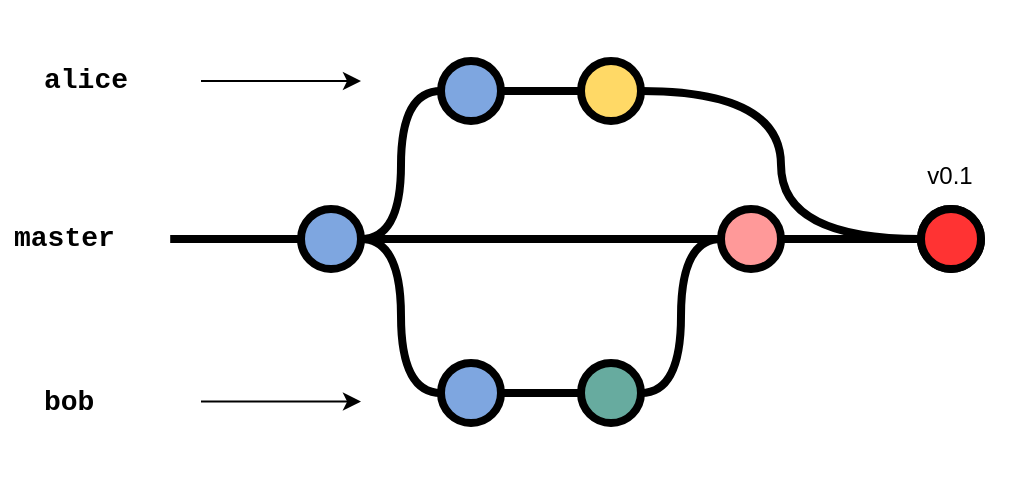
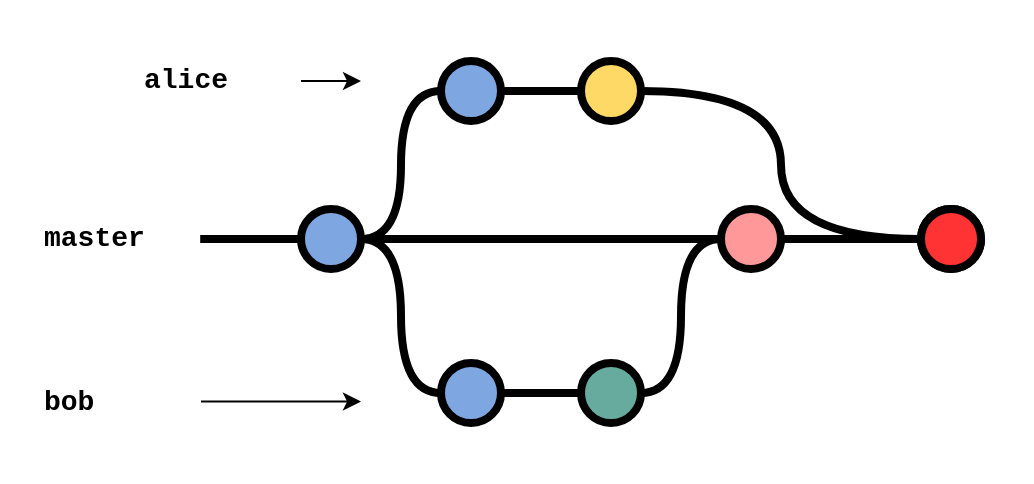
  <mxCell id="0" />
  <mxCell id="1" parent="0" />
  <mxCell id="2" style="edgeStyle=orthogonalEdgeStyle;curved=1;rounded=0;html=1;exitX=1;exitY=0.5;exitPerimeter=0;entryX=0;entryY=0.5;entryPerimeter=0;endArrow=none;endFill=0;jettySize=auto;orthogonalLoop=1;strokeWidth=4;fontSize=15;" parent="1" source="4" target="7" edge="1"><mxGeometry relative="1" as="geometry" /></mxCell>
  <mxCell id="3" style="edgeStyle=orthogonalEdgeStyle;rounded=0;orthogonalLoop=1;jettySize=auto;html=1;entryX=0;entryY=0.5;entryDx=0;entryDy=0;entryPerimeter=0;endArrow=none;endFill=0;strokeWidth=4;" parent="1" source="4" target="19" edge="1"><mxGeometry relative="1" as="geometry" /></mxCell>
  <mxCell id="4" value="&lt;br&gt;" style="verticalLabelPosition=bottom;verticalAlign=top;html=1;strokeWidth=4;shape=mxgraph.flowchart.on-page_reference;plain-blue;gradientColor=none;strokeColor=#000000;fillColor=#7EA6E0;" parent="1" vertex="1"><mxGeometry x="150" y="104" width="30" height="30" as="geometry" /></mxCell>
- <mxCell id="5" value="master" style="text;html=1;strokeColor=none;fillColor=none;align=left;verticalAlign=middle;whiteSpace=wrap;overflow=hidden;fontSize=14;fontStyle=1;fontFamily=Courier New;" parent="1" vertex="1"><mxGeometry x="5" y="98" width="80" height="42" as="geometry" /></mxCell>
+ <mxCell id="5" value="master" style="text;html=1;strokeColor=none;fillColor=none;align=left;verticalAlign=middle;whiteSpace=wrap;overflow=hidden;fontSize=14;fontStyle=1;fontFamily=Courier New;" parent="1" vertex="1"><mxGeometry x="20" y="98" width="80" height="42" as="geometry" /></mxCell>
  <mxCell id="6" style="edgeStyle=orthogonalEdgeStyle;rounded=0;orthogonalLoop=1;jettySize=auto;html=1;entryX=0;entryY=0.5;entryDx=0;entryDy=0;entryPerimeter=0;endArrow=none;endFill=0;strokeWidth=4;" parent="1" source="7" target="17" edge="1"><mxGeometry relative="1" as="geometry" /></mxCell>
  <mxCell id="7" value="" style="verticalLabelPosition=bottom;verticalAlign=top;html=1;strokeWidth=4;shape=mxgraph.flowchart.on-page_reference;plain-purple;gradientColor=none;strokeColor=#000000;fillColor=#7EA6E0;" parent="1" vertex="1"><mxGeometry x="220" y="181" width="30" height="30" as="geometry" /></mxCell>
  <mxCell id="8" value="bob" style="text;html=1;strokeColor=none;fillColor=none;align=left;verticalAlign=middle;whiteSpace=wrap;overflow=hidden;fontSize=14;fontStyle=1;fontFamily=Courier New;" parent="1" vertex="1"><mxGeometry x="20" y="181" width="80" height="39" as="geometry" /></mxCell>
  <mxCell id="9" style="edgeStyle=orthogonalEdgeStyle;rounded=0;orthogonalLoop=1;jettySize=auto;html=1;entryX=1;entryY=0.5;entryDx=0;entryDy=0;entryPerimeter=0;endArrow=none;endFill=0;strokeWidth=4;curved=1;" parent="1" source="11" target="4" edge="1"><mxGeometry relative="1" as="geometry" /></mxCell>
  <mxCell id="10" style="edgeStyle=orthogonalEdgeStyle;rounded=0;orthogonalLoop=1;jettySize=auto;html=1;entryX=0;entryY=0.5;entryDx=0;entryDy=0;entryPerimeter=0;endArrow=none;endFill=0;strokeWidth=4;" parent="1" source="11" target="20" edge="1"><mxGeometry relative="1" as="geometry" /></mxCell>
  <mxCell id="11" value="" style="verticalLabelPosition=bottom;verticalAlign=top;html=1;strokeWidth=4;shape=stencil(rZRNb8IwDIZ/TY6b0mRMu04dHIcEh51DcWlESKIkG9u/X4o7aDsqIlqpB3+89WMnignPfSUsEEa1OADhb4SxpX6wYlfHVlCCA11Em0W3wvwzRffYdYW3UASMfQknxUY1//ngzB6OchuaClJX4GSos3xO6GvU1N/Z4HlhtI7VpNG+I+kJW/IIEVLHmvQbIfRxhvifxkfPRvIBArhO9DL9OwYIW0wFztLA6/Hg7rx/bdwCf4wGZ/eB5xMcdfbUu+VL5OZNjx/8Gv9llshfT8E/0+6Yf4rz/89Pnz+Nz/MoGNoHLdVGFPudM596mzINKCWth8HHc3XF9RZgSuMDXbVEpXGQ3ncplcJ9mtjAQPlonNK4/k+ZXw==);plain-purple;gradientColor=none;strokeColor=#000000;fillColor=#7EA6E0;" parent="1" vertex="1"><mxGeometry x="220" y="30" width="30" height="30" as="geometry" /></mxCell>
  <mxCell id="12" value="" style="endArrow=classic;html=1;strokeWidth=1;fontFamily=Courier New;fontColor=#009900;" parent="1" source="13" edge="1"><mxGeometry width="50" height="50" relative="1" as="geometry"><mxPoint x="142.25" y="0" as="sourcePoint" /><mxPoint x="180" y="40" as="targetPoint" /><Array as="points" /></mxGeometry></mxCell>
- <mxCell id="13" value="alice" style="text;html=1;strokeColor=none;fillColor=none;align=left;verticalAlign=middle;whiteSpace=wrap;overflow=hidden;fontSize=14;fontStyle=1;fontFamily=Courier New;" parent="1" vertex="1"><mxGeometry x="20" y="20" width="80" height="40" as="geometry" /></mxCell>
+ <mxCell id="13" value="alice" style="text;html=1;strokeColor=none;fillColor=none;align=left;verticalAlign=middle;whiteSpace=wrap;overflow=hidden;fontSize=14;fontStyle=1;fontFamily=Courier New;" parent="1" vertex="1"><mxGeometry x="70" y="20" width="80" height="40" as="geometry" /></mxCell>
  <mxCell id="14" value="" style="endArrow=classic;html=1;strokeWidth=1;fontFamily=Courier New;fontColor=#009900;" parent="1" edge="1"><mxGeometry width="50" height="50" relative="1" as="geometry"><mxPoint x="100" y="200.3" as="sourcePoint" /><mxPoint x="180" y="200.3" as="targetPoint" /><Array as="points" /></mxGeometry></mxCell>
  <mxCell id="15" value="" style="endArrow=none;html=1;exitX=0.995;exitY=0.5;exitDx=0;exitDy=0;exitPerimeter=0;entryX=0;entryY=0.5;entryDx=0;entryDy=0;entryPerimeter=0;strokeWidth=4;" parent="1" source="5" target="4" edge="1"><mxGeometry width="50" height="50" relative="1" as="geometry"><mxPoint x="90" y="170" as="sourcePoint" /><mxPoint x="140" y="120" as="targetPoint" /></mxGeometry></mxCell>
  <mxCell id="16" style="edgeStyle=orthogonalEdgeStyle;curved=1;rounded=0;html=1;exitX=1;exitY=0.5;exitPerimeter=0;entryX=0;entryY=0.5;entryPerimeter=0;endArrow=none;endFill=0;jettySize=auto;orthogonalLoop=1;strokeWidth=4;fontSize=15;" parent="1" source="17" target="19" edge="1"><mxGeometry relative="1" as="geometry" /></mxCell>
  <mxCell id="17" value="&lt;br&gt;" style="verticalLabelPosition=bottom;verticalAlign=top;html=1;strokeWidth=4;shape=mxgraph.flowchart.on-page_reference;plain-blue;gradientColor=none;strokeColor=#000000;fillColor=#67AB9F;" parent="1" vertex="1"><mxGeometry x="290" y="181" width="30" height="30" as="geometry" /></mxCell>
  <mxCell id="18" style="edgeStyle=orthogonalEdgeStyle;rounded=0;orthogonalLoop=1;jettySize=auto;html=1;entryX=0;entryY=0.5;entryDx=0;entryDy=0;entryPerimeter=0;endArrow=none;endFill=0;strokeWidth=4;" parent="1" source="19" target="22" edge="1"><mxGeometry relative="1" as="geometry" /></mxCell>
  <mxCell id="19" value="" style="verticalLabelPosition=bottom;verticalAlign=top;html=1;strokeWidth=4;shape=mxgraph.flowchart.on-page_reference;plain-purple;gradientColor=none;strokeColor=#000000;fillColor=#FF9999;" parent="1" vertex="1"><mxGeometry x="360" y="104" width="30" height="30" as="geometry" /></mxCell>
  <mxCell id="20" value="" style="verticalLabelPosition=bottom;verticalAlign=top;html=1;strokeWidth=4;shape=mxgraph.flowchart.on-page_reference;plain-blue;gradientColor=none;strokeColor=#000000;fillColor=#FFD966;" parent="1" vertex="1"><mxGeometry x="290" y="30" width="30" height="30" as="geometry" /></mxCell>
  <mxCell id="21" style="edgeStyle=orthogonalEdgeStyle;rounded=0;orthogonalLoop=1;jettySize=auto;html=1;entryX=1;entryY=0.5;entryDx=0;entryDy=0;entryPerimeter=0;endArrow=none;endFill=0;strokeWidth=4;curved=1;" parent="1" source="22" target="20" edge="1"><mxGeometry relative="1" as="geometry" /></mxCell>
  <mxCell id="22" value="" style="verticalLabelPosition=bottom;verticalAlign=top;html=1;strokeWidth=4;shape=stencil(rZRNb8IwDIZ/TY6b0mRMu04dHIcEh51DcWlESKIkG9u/X4o7aDsqIlqpB3+89WMnignPfSUsEEa1OADhb4SxpX6wYlfHVlCCA11Em0W3wvwzRffYdYW3UASMfQknxUY1//ngzB6OchuaClJX4GSos3xO6GvU1N/Z4HlhtI7VpNG+I+kJW/IIEVLHmvQbIfRxhvifxkfPRvIBArhO9DL9OwYIW0wFztLA6/Hg7rx/bdwCf4wGZ/eB5xMcdfbUu+VL5OZNjx/8Gv9llshfT8E/0+6Yf4rz/89Pnz+Nz/MoGNoHLdVGFPudM596mzINKCWth8HHc3XF9RZgSuMDXbVEpXGQ3ncplcJ9mtjAQPlonNK4/k+ZXw==);plain-purple;gradientColor=none;strokeColor=#000000;fillColor=#FF6666;" parent="1" vertex="1"><mxGeometry x="460" y="104" width="30" height="30" as="geometry" /></mxCell>
  <mxCell id="23" value="&lt;br&gt;" style="verticalLabelPosition=bottom;verticalAlign=top;html=1;strokeWidth=4;shape=mxgraph.flowchart.on-page_reference;plain-blue;gradientColor=none;strokeColor=#000000;fillColor=#FF3333;" parent="1" vertex="1"><mxGeometry x="460" y="104" width="30" height="30" as="geometry" /></mxCell>
- <mxCell id="24" value="v0.1" style="text;html=1;strokeColor=none;fillColor=none;align=center;verticalAlign=middle;whiteSpace=wrap;rounded=0;" parent="1" vertex="1"><mxGeometry x="455" y="78" width="40" height="20" as="geometry" /></mxCell>
